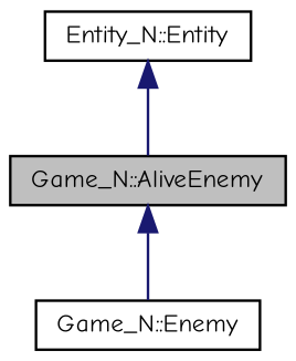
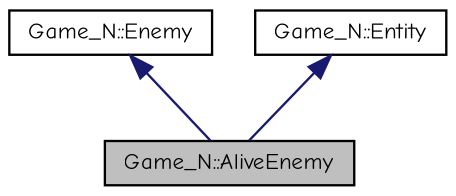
  digraph {
    fontname="Comic Neue"
    node [color=black fillcolor=white fontname="Comic Neue" fontsize=10 shape=record style=filled]
    edge [color=midnightblue dir=back fontname="Comic Neue" fontsize=10 labelfontname=Helvetica labelfontsize=10 style=solid]
    n1 [fillcolor=grey75 fontcolor=black height=0.2 label="Game_N::AliveEnemy" width=0.4]
    n2 [height=0.2 label="Game_N::Enemy" width=0.4]
-   n3 [height=0.2 label="Entity_N::Entity" width=0.4]
-   n1 -> n2
+   n3 [height=0.2 label="Game_N::Entity" width=0.4]
+   n2 -> n1
    n3 -> n1
  }
